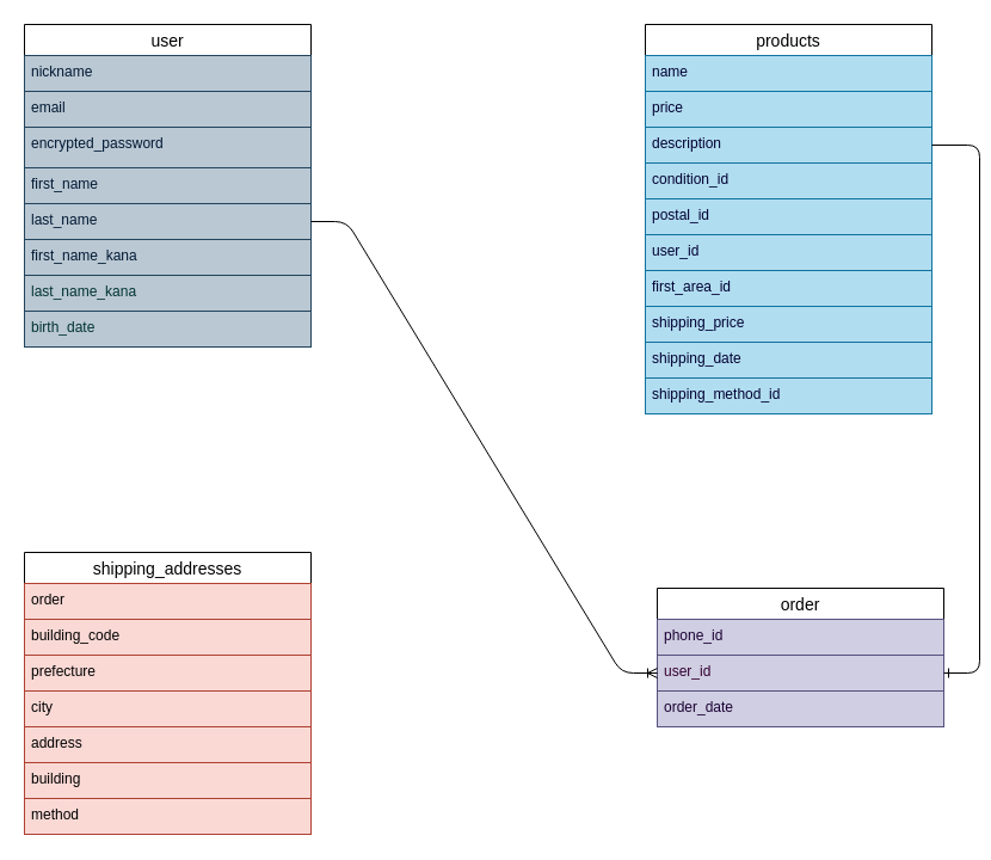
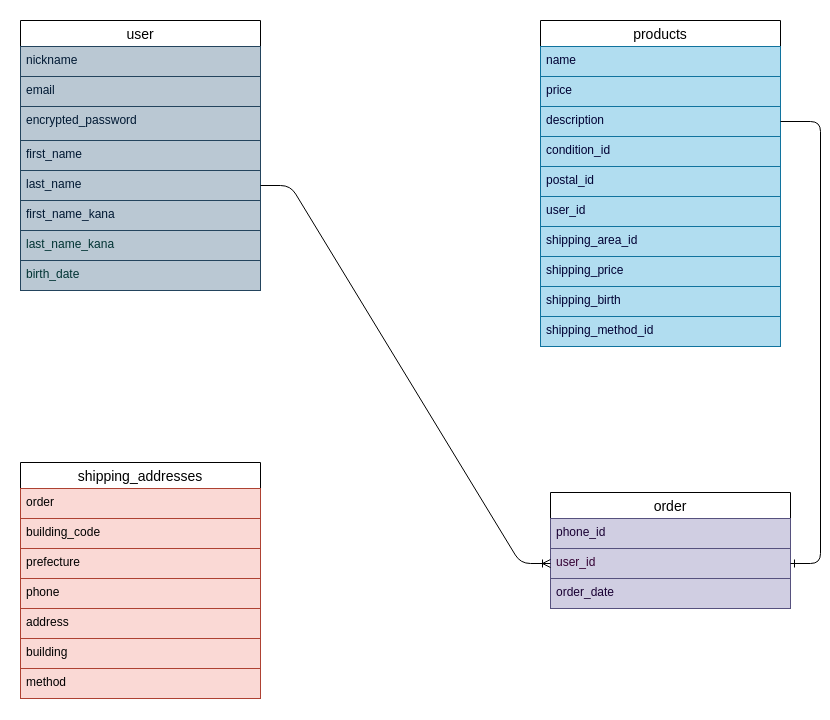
  <mxCell id="0" />
  <mxCell id="1" parent="0" />
  <mxCell id="2" value="user" style="swimlane;fontStyle=0;childLayout=stackLayout;horizontal=1;startSize=26;horizontalStack=0;resizeParent=1;resizeParentMax=0;resizeLast=0;collapsible=1;marginBottom=0;align=center;fontSize=14;rotation=0;" parent="1" vertex="1"><mxGeometry x="20" y="20" width="240" height="270" as="geometry" /></mxCell>
  <mxCell id="3" value="nickname" style="text;strokeColor=#23445d;fillColor=#bac8d3;spacingLeft=4;spacingRight=4;overflow=hidden;rotatable=0;points=[[0,0.5],[1,0.5]];portConstraint=eastwest;fontSize=12;fontColor=#001933;" parent="2" vertex="1"><mxGeometry y="26" width="240" height="30" as="geometry" /></mxCell>
  <mxCell id="4" value="email" style="text;strokeColor=#23445d;fillColor=#bac8d3;spacingLeft=4;spacingRight=4;overflow=hidden;rotatable=0;points=[[0,0.5],[1,0.5]];portConstraint=eastwest;fontSize=12;fontColor=#001933;" parent="2" vertex="1"><mxGeometry y="56" width="240" height="30" as="geometry" /></mxCell>
  <mxCell id="5" value="encrypted_password" style="text;strokeColor=#23445d;fillColor=#bac8d3;spacingLeft=4;spacingRight=4;overflow=hidden;rotatable=0;points=[[0,0.5],[1,0.5]];portConstraint=eastwest;fontSize=12;fontColor=#001933;" parent="2" vertex="1"><mxGeometry y="86" width="240" height="34" as="geometry" /></mxCell>
  <mxCell id="6" value="first_name " style="text;strokeColor=#23445d;fillColor=#bac8d3;spacingLeft=4;spacingRight=4;overflow=hidden;rotatable=0;points=[[0,0.5],[1,0.5]];portConstraint=eastwest;fontSize=12;fontColor=#001933;" parent="2" vertex="1"><mxGeometry y="120" width="240" height="30" as="geometry" /></mxCell>
  <mxCell id="7" value="last_name " style="text;strokeColor=#23445d;fillColor=#bac8d3;spacingLeft=4;spacingRight=4;overflow=hidden;rotatable=0;points=[[0,0.5],[1,0.5]];portConstraint=eastwest;fontSize=12;fontColor=#001933;" parent="2" vertex="1"><mxGeometry y="150" width="240" height="30" as="geometry" /></mxCell>
  <mxCell id="8" value="first_name_kana" style="text;strokeColor=#23445d;fillColor=#bac8d3;spacingLeft=4;spacingRight=4;overflow=hidden;rotatable=0;points=[[0,0.5],[1,0.5]];portConstraint=eastwest;fontSize=12;fontColor=#001933;" parent="2" vertex="1"><mxGeometry y="180" width="240" height="30" as="geometry" /></mxCell>
  <mxCell id="9" value="last_name_kana" style="text;strokeColor=#23445d;fillColor=#bac8d3;spacingLeft=4;spacingRight=4;overflow=hidden;rotatable=0;points=[[0,0.5],[1,0.5]];portConstraint=eastwest;fontSize=12;fontColor=#003333;" parent="2" vertex="1"><mxGeometry y="210" width="240" height="30" as="geometry" /></mxCell>
  <mxCell id="10" value="birth_date" style="text;strokeColor=#23445d;fillColor=#bac8d3;spacingLeft=4;spacingRight=4;overflow=hidden;rotatable=0;points=[[0,0.5],[1,0.5]];portConstraint=eastwest;fontSize=12;fontColor=#003333;" parent="2" vertex="1"><mxGeometry y="240" width="240" height="30" as="geometry" /></mxCell>
  <mxCell id="11" value="products" style="swimlane;fontStyle=0;childLayout=stackLayout;horizontal=1;startSize=26;horizontalStack=0;resizeParent=1;resizeParentMax=0;resizeLast=0;collapsible=1;marginBottom=0;align=center;fontSize=14;" parent="1" vertex="1"><mxGeometry x="540" y="20" width="240" height="326" as="geometry" /></mxCell>
  <mxCell id="12" value="name" style="text;strokeColor=#10739e;fillColor=#b1ddf0;spacingLeft=4;spacingRight=4;overflow=hidden;rotatable=0;points=[[0,0.5],[1,0.5]];portConstraint=eastwest;fontSize=12;fontColor=#000033;" parent="11" vertex="1"><mxGeometry y="26" width="240" height="30" as="geometry" /></mxCell>
  <mxCell id="13" value="price" style="text;strokeColor=#10739e;fillColor=#b1ddf0;spacingLeft=4;spacingRight=4;overflow=hidden;rotatable=0;points=[[0,0.5],[1,0.5]];portConstraint=eastwest;fontSize=12;fontColor=#000033;" parent="11" vertex="1"><mxGeometry y="56" width="240" height="30" as="geometry" /></mxCell>
  <mxCell id="14" value="description" style="text;strokeColor=#10739e;fillColor=#b1ddf0;spacingLeft=4;spacingRight=4;overflow=hidden;rotatable=0;points=[[0,0.5],[1,0.5]];portConstraint=eastwest;fontSize=12;fontColor=#000033;" parent="11" vertex="1"><mxGeometry y="86" width="240" height="30" as="geometry" /></mxCell>
  <mxCell id="15" value="condition_id" style="text;strokeColor=#10739e;fillColor=#b1ddf0;spacingLeft=4;spacingRight=4;overflow=hidden;rotatable=0;points=[[0,0.5],[1,0.5]];portConstraint=eastwest;fontSize=12;fontColor=#000033;" parent="11" vertex="1"><mxGeometry y="116" width="240" height="30" as="geometry" /></mxCell>
  <mxCell id="16" value="postal_id" style="text;strokeColor=#10739e;fillColor=#b1ddf0;spacingLeft=4;spacingRight=4;overflow=hidden;rotatable=0;points=[[0,0.5],[1,0.5]];portConstraint=eastwest;fontSize=12;fontColor=#000033;" vertex="1" parent="11"><mxGeometry y="146" width="240" height="30" as="geometry" /></mxCell>
  <mxCell id="17" value="user_id" style="text;strokeColor=#10739e;fillColor=#b1ddf0;spacingLeft=4;spacingRight=4;overflow=hidden;rotatable=0;points=[[0,0.5],[1,0.5]];portConstraint=eastwest;fontSize=12;fontColor=#000033;" vertex="1" parent="11"><mxGeometry y="176" width="240" height="30" as="geometry" /></mxCell>
- <mxCell id="18" value="first_area_id" style="text;strokeColor=#10739e;fillColor=#b1ddf0;spacingLeft=4;spacingRight=4;overflow=hidden;rotatable=0;points=[[0,0.5],[1,0.5]];portConstraint=eastwest;fontSize=12;fontColor=#000033;" vertex="1" parent="11"><mxGeometry y="206" width="240" height="30" as="geometry" /></mxCell>
+ <mxCell id="18" value="shipping_area_id" style="text;strokeColor=#10739e;fillColor=#b1ddf0;spacingLeft=4;spacingRight=4;overflow=hidden;rotatable=0;points=[[0,0.5],[1,0.5]];portConstraint=eastwest;fontSize=12;fontColor=#000033;" vertex="1" parent="11"><mxGeometry y="206" width="240" height="30" as="geometry" /></mxCell>
  <mxCell id="19" value="shipping_price" style="text;strokeColor=#10739e;fillColor=#b1ddf0;spacingLeft=4;spacingRight=4;overflow=hidden;rotatable=0;points=[[0,0.5],[1,0.5]];portConstraint=eastwest;fontSize=12;fontColor=#000033;" vertex="1" parent="11"><mxGeometry y="236" width="240" height="30" as="geometry" /></mxCell>
- <mxCell id="20" value="shipping_date" style="text;strokeColor=#10739e;fillColor=#b1ddf0;spacingLeft=4;spacingRight=4;overflow=hidden;rotatable=0;points=[[0,0.5],[1,0.5]];portConstraint=eastwest;fontSize=12;fontColor=#000033;" vertex="1" parent="11"><mxGeometry y="266" width="240" height="30" as="geometry" /></mxCell>
+ <mxCell id="20" value="shipping_birth" style="text;strokeColor=#10739e;fillColor=#b1ddf0;spacingLeft=4;spacingRight=4;overflow=hidden;rotatable=0;points=[[0,0.5],[1,0.5]];portConstraint=eastwest;fontSize=12;fontColor=#000033;" vertex="1" parent="11"><mxGeometry y="266" width="240" height="30" as="geometry" /></mxCell>
  <mxCell id="21" value="shipping_method_id" style="text;strokeColor=#10739e;fillColor=#b1ddf0;spacingLeft=4;spacingRight=4;overflow=hidden;rotatable=0;points=[[0,0.5],[1,0.5]];portConstraint=eastwest;fontSize=12;fontColor=#000033;" vertex="1" parent="11"><mxGeometry y="296" width="240" height="30" as="geometry" /></mxCell>
  <mxCell id="22" value="order" style="swimlane;fontStyle=0;childLayout=stackLayout;horizontal=1;startSize=26;horizontalStack=0;resizeParent=1;resizeParentMax=0;resizeLast=0;collapsible=1;marginBottom=0;align=center;fontSize=14;" parent="1" vertex="1"><mxGeometry x="550" y="492" width="240" height="116" as="geometry" /></mxCell>
  <mxCell id="23" value="phone_id" style="text;strokeColor=#56517e;fillColor=#d0cee2;spacingLeft=4;spacingRight=4;overflow=hidden;rotatable=0;points=[[0,0.5],[1,0.5]];portConstraint=eastwest;fontSize=12;fontColor=#190033;" parent="22" vertex="1"><mxGeometry y="26" width="240" height="30" as="geometry" /></mxCell>
  <mxCell id="24" value="user_id" style="text;strokeColor=#56517e;fillColor=#d0cee2;spacingLeft=4;spacingRight=4;overflow=hidden;rotatable=0;points=[[0,0.5],[1,0.5]];portConstraint=eastwest;fontSize=12;fontColor=#330033;" parent="22" vertex="1"><mxGeometry y="56" width="240" height="30" as="geometry" /></mxCell>
  <mxCell id="25" value="order_date" style="text;strokeColor=#56517e;fillColor=#d0cee2;spacingLeft=4;spacingRight=4;overflow=hidden;rotatable=0;points=[[0,0.5],[1,0.5]];portConstraint=eastwest;fontSize=12;fontColor=#190033;" parent="22" vertex="1"><mxGeometry y="86" width="240" height="30" as="geometry" /></mxCell>
  <mxCell id="26" value="" style="edgeStyle=entityRelationEdgeStyle;fontSize=12;html=1;endArrow=ERoneToMany;" parent="1" source="7" target="24" edge="1"><mxGeometry width="100" height="100" relative="1" as="geometry"><mxPoint x="280" y="392" as="sourcePoint" /><mxPoint x="680" y="617" as="targetPoint" /></mxGeometry></mxCell>
  <mxCell id="27" value="shipping_addresses" style="swimlane;fontStyle=0;childLayout=stackLayout;horizontal=1;startSize=26;horizontalStack=0;resizeParent=1;resizeParentMax=0;resizeLast=0;collapsible=1;marginBottom=0;align=center;fontSize=14;" vertex="1" parent="1"><mxGeometry x="20" y="462" width="240" height="236" as="geometry" /></mxCell>
  <mxCell id="28" value="order" style="text;strokeColor=#ae4132;fillColor=#fad9d5;spacingLeft=4;spacingRight=4;overflow=hidden;rotatable=0;points=[[0,0.5],[1,0.5]];portConstraint=eastwest;fontSize=12;fontColor=#000000;" vertex="1" parent="27"><mxGeometry y="26" width="240" height="30" as="geometry" /></mxCell>
  <mxCell id="29" value="building_code" style="text;strokeColor=#ae4132;fillColor=#fad9d5;spacingLeft=4;spacingRight=4;overflow=hidden;rotatable=0;points=[[0,0.5],[1,0.5]];portConstraint=eastwest;fontSize=12;fontColor=#000000;" vertex="1" parent="27"><mxGeometry y="56" width="240" height="30" as="geometry" /></mxCell>
  <mxCell id="30" value="prefecture" style="text;strokeColor=#ae4132;fillColor=#fad9d5;spacingLeft=4;spacingRight=4;overflow=hidden;rotatable=0;points=[[0,0.5],[1,0.5]];portConstraint=eastwest;fontSize=12;fontColor=#000000;" vertex="1" parent="27"><mxGeometry y="86" width="240" height="30" as="geometry" /></mxCell>
- <mxCell id="31" value="city" style="text;strokeColor=#ae4132;fillColor=#fad9d5;spacingLeft=4;spacingRight=4;overflow=hidden;rotatable=0;points=[[0,0.5],[1,0.5]];portConstraint=eastwest;fontSize=12;fontColor=#000000;" vertex="1" parent="27"><mxGeometry y="116" width="240" height="30" as="geometry" /></mxCell>
+ <mxCell id="31" value="phone" style="text;strokeColor=#ae4132;fillColor=#fad9d5;spacingLeft=4;spacingRight=4;overflow=hidden;rotatable=0;points=[[0,0.5],[1,0.5]];portConstraint=eastwest;fontSize=12;fontColor=#000000;" vertex="1" parent="27"><mxGeometry y="116" width="240" height="30" as="geometry" /></mxCell>
  <mxCell id="32" value="address" style="text;strokeColor=#ae4132;fillColor=#fad9d5;spacingLeft=4;spacingRight=4;overflow=hidden;rotatable=0;points=[[0,0.5],[1,0.5]];portConstraint=eastwest;fontSize=12;fontColor=#000000;" vertex="1" parent="27"><mxGeometry y="146" width="240" height="30" as="geometry" /></mxCell>
  <mxCell id="33" value="building" style="text;strokeColor=#ae4132;fillColor=#fad9d5;spacingLeft=4;spacingRight=4;overflow=hidden;rotatable=0;points=[[0,0.5],[1,0.5]];portConstraint=eastwest;fontSize=12;fontColor=#000000;" vertex="1" parent="27"><mxGeometry y="176" width="240" height="30" as="geometry" /></mxCell>
  <mxCell id="34" value="method" style="text;strokeColor=#ae4132;fillColor=#fad9d5;spacingLeft=4;spacingRight=4;overflow=hidden;rotatable=0;points=[[0,0.5],[1,0.5]];portConstraint=eastwest;fontSize=12;fontColor=#000000;" vertex="1" parent="27"><mxGeometry y="206" width="240" height="30" as="geometry" /></mxCell>
  <mxCell id="35" value="" style="edgeStyle=entityRelationEdgeStyle;fontSize=12;html=1;endArrow=ERone;endFill=1;fontColor=#003333;" edge="1" parent="1" source="14" target="24"><mxGeometry width="100" height="100" relative="1" as="geometry"><mxPoint x="780" y="402" as="sourcePoint" /><mxPoint x="880" y="302" as="targetPoint" /></mxGeometry></mxCell>
